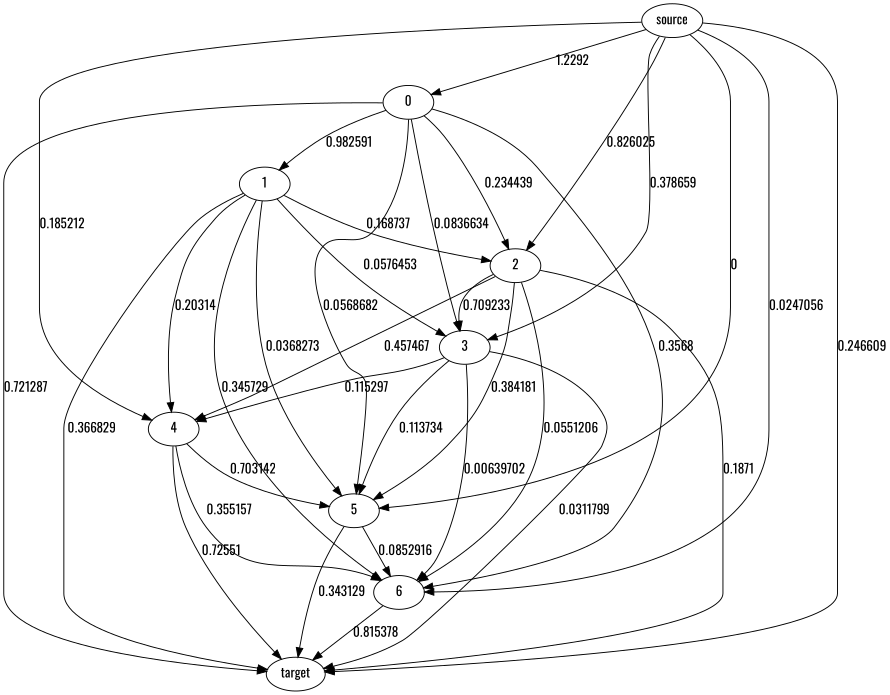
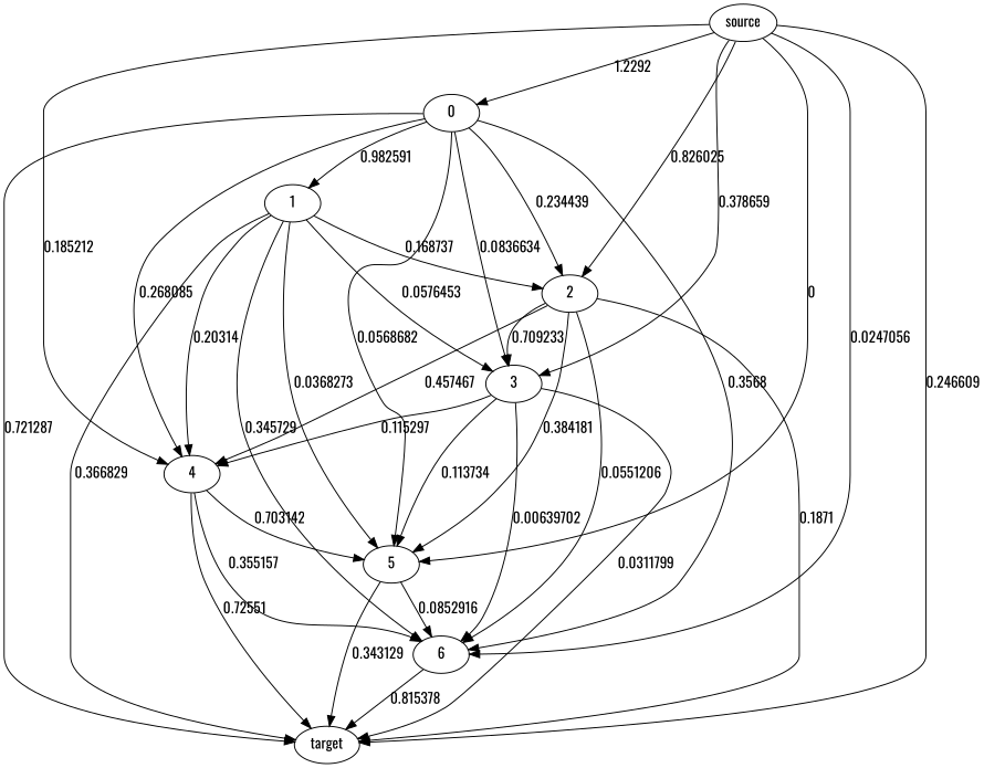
  strict digraph {
    fontname=Oswald
    node [fontname=Oswald]
    edge [fontname=Oswald]
    0
    1
    2
    3
    4
    5
    6
    n8 [label=target]
    n9 [label=source]
    0 -> 1 [label=0.982591]
    0 -> 2 [label=0.234439]
    0 -> 3 [label=0.0836634]
+   0 -> 4 [label=0.268085]
    0 -> 5 [label=0.0568682]
    0 -> 6 [label=0.3568]
    0 -> n8 [label=0.721287]
    1 -> 2 [label=0.168737]
    1 -> 3 [label=0.0576453]
    1 -> 4 [label=0.20314]
    1 -> 5 [label=0.0368273]
    1 -> 6 [label=0.345729]
    1 -> n8 [label=0.366829]
    2 -> 3 [label=0.709233]
    2 -> 4 [label=0.457467]
    2 -> 5 [label=0.384181]
    2 -> 6 [label=0.0551206]
    2 -> n8 [label=0.1871]
    3 -> 4 [label=0.115297]
    3 -> 5 [label=0.113734]
    3 -> 6 [label=0.00639702]
    3 -> n8 [label=0.0311799]
    4 -> 5 [label=0.703142]
    4 -> 6 [label=0.355157]
    4 -> n8 [label=0.72551]
    5 -> 6 [label=0.0852916]
    5 -> n8 [label=0.343129]
    6 -> n8 [label=0.815378]
    n9 -> 0 [label=1.2292]
    n9 -> 2 [label=0.826025]
    n9 -> 3 [label=0.378659]
    n9 -> 4 [label=0.185212]
    n9 -> 5 [label=0]
    n9 -> 6 [label=0.0247056]
    n9 -> n8 [label=0.246609]
  }
